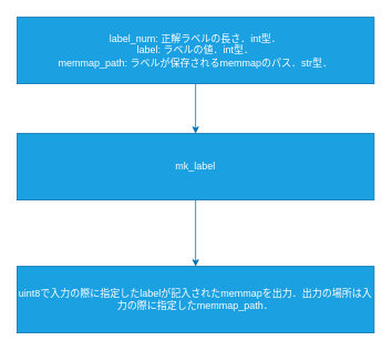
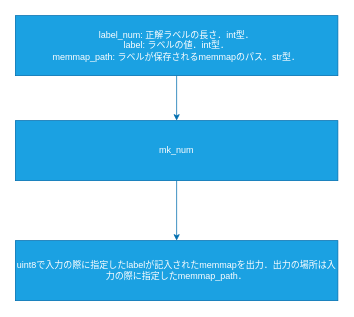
  <mxCell id="0" />
  <mxCell id="1" parent="0" />
  <mxCell id="2" style="edgeStyle=none;html=1;exitX=0.5;exitY=1;exitDx=0;exitDy=0;entryX=0.5;entryY=0;entryDx=0;entryDy=0;fillColor=#1ba1e2;strokeColor=#006EAF;fontColor=#000000;" parent="1" source="3" target="5" edge="1"><mxGeometry relative="1" as="geometry" /></mxCell>
  <mxCell id="3" value="label_num: 正解ラベルの長さ．int型．&lt;br&gt;label: ラベルの値．int型．&lt;br&gt;memmap_path: ラベルが保存されるmemmapのパス．str型．" style="rounded=0;whiteSpace=wrap;html=1;fillColor=#1ba1e2;strokeColor=#006EAF;fontColor=#ffffff;" parent="1" vertex="1"><mxGeometry x="20" y="20" width="430" height="80" as="geometry" /></mxCell>
  <mxCell id="4" style="edgeStyle=none;html=1;exitX=0.5;exitY=1;exitDx=0;exitDy=0;fillColor=#1ba1e2;strokeColor=#006EAF;fontColor=#000000;" parent="1" source="5" target="6" edge="1"><mxGeometry relative="1" as="geometry" /></mxCell>
- <mxCell id="5" value="mk_label" style="rounded=0;whiteSpace=wrap;html=1;fillColor=#1ba1e2;strokeColor=#006EAF;fontColor=#ffffff;" parent="1" vertex="1"><mxGeometry x="20" y="160" width="430" height="80" as="geometry" /></mxCell>
+ <mxCell id="5" value="mk_num" style="rounded=0;whiteSpace=wrap;html=1;fillColor=#1ba1e2;strokeColor=#006EAF;fontColor=#ffffff;" parent="1" vertex="1"><mxGeometry x="20" y="160" width="430" height="80" as="geometry" /></mxCell>
  <mxCell id="6" value="uint8で入力の際に指定したlabelが記入されたmemmapを出力．出力の場所は入力の際に指定したmemmap_path．" style="rounded=0;whiteSpace=wrap;html=1;fillColor=#1ba1e2;strokeColor=#006EAF;fontColor=#ffffff;" parent="1" vertex="1"><mxGeometry x="20" y="320" width="430" height="80" as="geometry" /></mxCell>
